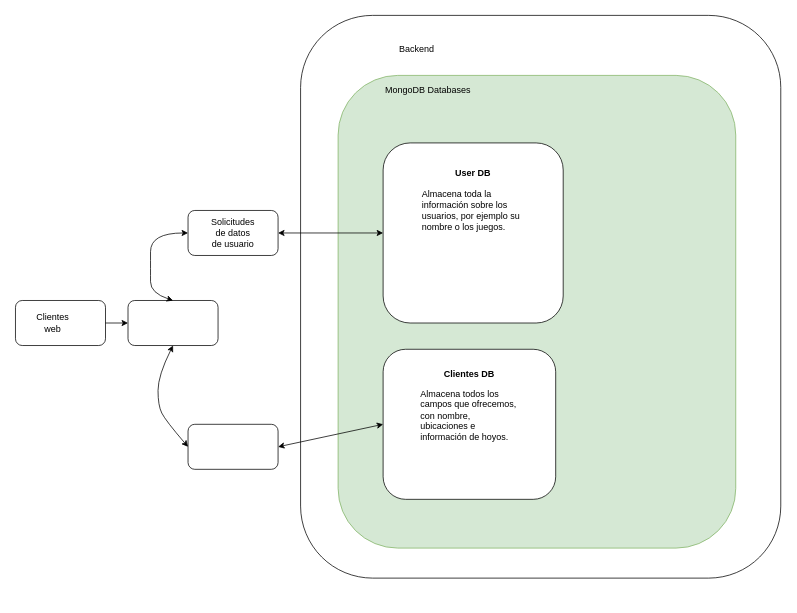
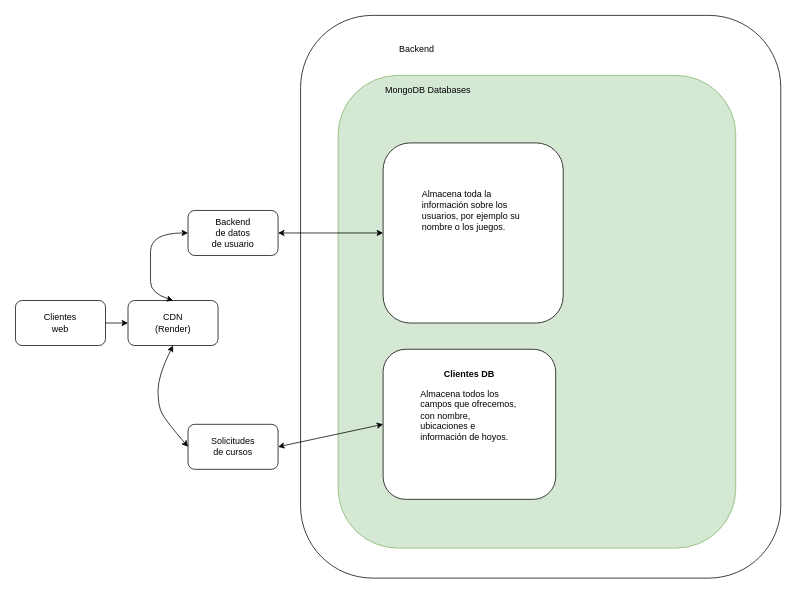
  <mxCell id="0" />
  <mxCell id="1" parent="0" />
  <mxCell id="2" value="" style="group" parent="1" vertex="1" connectable="0"><mxGeometry x="20" y="400" width="120" height="60" as="geometry" /></mxCell>
  <mxCell id="3" value="" style="rounded=1;whiteSpace=wrap;html=1;" parent="2" vertex="1"><mxGeometry width="120" height="60" as="geometry" /></mxCell>
- <mxCell id="4" value="Clientes web" style="text;html=1;strokeColor=none;fillColor=none;align=center;verticalAlign=middle;whiteSpace=wrap;rounded=0;" parent="2" vertex="1"><mxGeometry x="15" y="15" width="70" height="30" as="geometry" /></mxCell>
+ <mxCell id="4" value="Clientes web" style="text;html=1;strokeColor=none;fillColor=none;align=center;verticalAlign=middle;whiteSpace=wrap;rounded=0;" parent="2" vertex="1"><mxGeometry x="25" y="15" width="70" height="30" as="geometry" /></mxCell>
  <mxCell id="5" value="" style="group" parent="1" vertex="1" connectable="0"><mxGeometry x="170" y="400" width="120" height="60" as="geometry" /></mxCell>
  <mxCell id="6" value="" style="rounded=1;whiteSpace=wrap;html=1;" parent="5" vertex="1"><mxGeometry width="120" height="60" as="geometry" /></mxCell>
+ <mxCell id="7" value="CDN (Render)" style="text;html=1;strokeColor=none;fillColor=none;align=center;verticalAlign=middle;whiteSpace=wrap;rounded=0;" parent="5" vertex="1"><mxGeometry x="30" y="15" width="60" height="30" as="geometry" /></mxCell>
  <mxCell id="8" value="" style="rounded=1;whiteSpace=wrap;html=1;" parent="1" vertex="1"><mxGeometry x="400" y="20" width="640" height="750" as="geometry" /></mxCell>
  <mxCell id="9" value="Backend" style="text;html=1;strokeColor=none;fillColor=none;align=center;verticalAlign=middle;whiteSpace=wrap;rounded=0;" parent="1" vertex="1"><mxGeometry x="525" y="50" width="60" height="30" as="geometry" /></mxCell>
  <mxCell id="10" value="" style="rounded=1;whiteSpace=wrap;html=1;fillColor=#d5e8d4;strokeColor=#82b366;" parent="1" vertex="1"><mxGeometry x="450" y="100" width="530" height="630" as="geometry" /></mxCell>
  <mxCell id="11" value="" style="group;strokeColor=none;" parent="1" vertex="1" connectable="0"><mxGeometry y="190" width="400" height="240" as="geometry" x="510" /></mxCell>
  <mxCell id="12" value="" style="rounded=1;whiteSpace=wrap;html=1;" parent="11" vertex="1"><mxGeometry width="240" height="240" as="geometry" /></mxCell>
- <mxCell id="13" value="User DB" style="text;html=1;strokeColor=none;fillColor=none;align=center;verticalAlign=middle;whiteSpace=wrap;rounded=0;fontStyle=1" parent="11" vertex="1"><mxGeometry x="90" y="25" width="60" height="30" as="geometry" /></mxCell>
  <mxCell id="14" value="Almacena toda la información sobre los usuarios, por ejemplo su nombre o los juegos." style="text;html=1;strokeColor=none;fillColor=none;align=left;verticalAlign=top;whiteSpace=wrap;rounded=0;" parent="11" vertex="1"><mxGeometry x="50" y="55" width="135" height="105" as="geometry" /></mxCell>
  <mxCell id="15" value="" style="group" parent="1" vertex="1" connectable="0"><mxGeometry y="465" width="230" height="200" as="geometry" x="510" /></mxCell>
  <mxCell id="16" value="" style="rounded=1;whiteSpace=wrap;html=1;" parent="15" vertex="1"><mxGeometry width="230.0" height="200" as="geometry" /></mxCell>
  <mxCell id="17" value="Clientes DB" style="text;html=1;strokeColor=none;fillColor=none;align=center;verticalAlign=middle;whiteSpace=wrap;rounded=0;fontStyle=1" parent="15" vertex="1"><mxGeometry x="55.06" y="20.83" width="119.88" height="25" as="geometry" /></mxCell>
  <mxCell id="18" value="Almacena todos los campos que ofrecemos, con nombre, ubicaciones e información de hoyos." style="text;html=1;strokeColor=none;fillColor=none;align=left;verticalAlign=top;whiteSpace=wrap;rounded=0;" parent="15" vertex="1"><mxGeometry x="47.5" y="45.83" width="135" height="114" as="geometry" /></mxCell>
  <mxCell id="19" value="MongoDB Databases" style="text;html=1;strokeColor=none;fillColor=none;align=center;verticalAlign=middle;whiteSpace=wrap;rounded=0;" parent="1" vertex="1"><mxGeometry x="510" y="105" width="120" height="30" as="geometry" /></mxCell>
  <mxCell id="20" value="" style="group" parent="1" vertex="1" connectable="0"><mxGeometry x="250" y="280" width="120" height="60" as="geometry" /></mxCell>
  <mxCell id="21" value="" style="rounded=1;whiteSpace=wrap;html=1;" parent="20" vertex="1"><mxGeometry width="120" height="60" as="geometry" /></mxCell>
- <mxCell id="22" value="Solicitudes de datos de usuario" style="text;html=1;strokeColor=none;fillColor=none;align=center;verticalAlign=middle;whiteSpace=wrap;rounded=0;" parent="20" vertex="1"><mxGeometry x="30" y="15" width="60" height="30" as="geometry" /></mxCell>
+ <mxCell id="22" value="Backend de datos de usuario" style="text;html=1;strokeColor=none;fillColor=none;align=center;verticalAlign=middle;whiteSpace=wrap;rounded=0;" parent="20" vertex="1"><mxGeometry x="30" y="15" width="60" height="30" as="geometry" /></mxCell>
  <mxCell id="23" value="" style="group" parent="1" vertex="1" connectable="0"><mxGeometry x="250" y="565" width="120" height="230" as="geometry" /></mxCell>
  <mxCell id="24" value="" style="rounded=1;whiteSpace=wrap;html=1;" parent="23" vertex="1"><mxGeometry width="120" height="60" as="geometry" /></mxCell>
+ <mxCell id="25" value="Solicitudes de cursos" style="text;html=1;strokeColor=none;fillColor=none;align=center;verticalAlign=middle;whiteSpace=wrap;rounded=0;" parent="23" vertex="1"><mxGeometry x="30" y="12.5" width="60" height="35" as="geometry" /></mxCell>
  <mxCell id="26" value="" style="endArrow=classic;html=1;rounded=0;exitX=1;exitY=0.5;exitDx=0;exitDy=0;entryX=0;entryY=0.5;entryDx=0;entryDy=0;" parent="1" source="3" target="6" edge="1"><mxGeometry width="50" height="50" relative="1" as="geometry"><mxPoint x="110" y="540" as="sourcePoint" /><mxPoint x="160" y="490" as="targetPoint" /></mxGeometry></mxCell>
  <mxCell id="27" value="" style="endArrow=classic;startArrow=classic;html=1;rounded=0;exitX=0.5;exitY=0;exitDx=0;exitDy=0;entryX=0;entryY=0.5;entryDx=0;entryDy=0;curved=1;" parent="1" source="6" target="21" edge="1"><mxGeometry width="50" height="50" relative="1" as="geometry"><mxPoint x="180" y="380" as="sourcePoint" /><mxPoint x="230" y="330" as="targetPoint" /><Array as="points"><mxPoint x="200" y="390" /><mxPoint x="200" y="360" /><mxPoint x="200" y="310" /></Array></mxGeometry></mxCell>
  <mxCell id="28" value="" style="endArrow=classic;startArrow=classic;html=1;rounded=0;exitX=0;exitY=0.5;exitDx=0;exitDy=0;entryX=0.5;entryY=1;entryDx=0;entryDy=0;curved=1;" parent="1" source="24" target="6" edge="1"><mxGeometry width="50" height="50" relative="1" as="geometry"><mxPoint x="170" y="540" as="sourcePoint" /><mxPoint x="220" y="480" as="targetPoint" /><Array as="points"><mxPoint x="220" y="560" /><mxPoint x="210" y="540" /><mxPoint x="210" y="500" /></Array></mxGeometry></mxCell>
  <mxCell id="29" value="" style="endArrow=classic;startArrow=classic;html=1;rounded=0;exitX=1;exitY=0.5;exitDx=0;exitDy=0;entryX=0;entryY=0.5;entryDx=0;entryDy=0;" parent="1" source="21" target="12" edge="1"><mxGeometry width="50" height="50" relative="1" as="geometry"><mxPoint x="330" y="140" as="sourcePoint" /><mxPoint x="380" y="90" as="targetPoint" /></mxGeometry></mxCell>
  <mxCell id="30" value="" style="endArrow=classic;startArrow=classic;html=1;rounded=0;entryX=1;entryY=0.5;entryDx=0;entryDy=0;exitX=0;exitY=0.5;exitDx=0;exitDy=0;" parent="1" source="16" target="24" edge="1"><mxGeometry width="50" height="50" relative="1" as="geometry"><mxPoint x="230" y="710" as="sourcePoint" /><mxPoint x="280" y="660" as="targetPoint" /></mxGeometry></mxCell>
